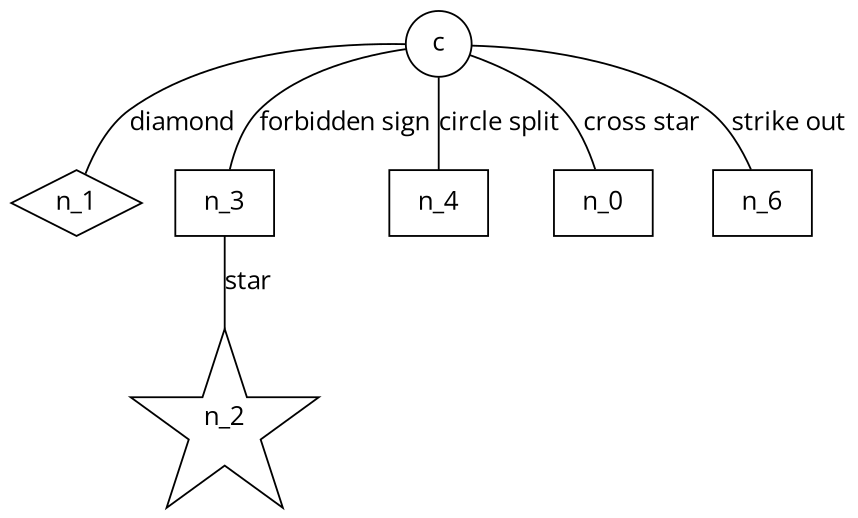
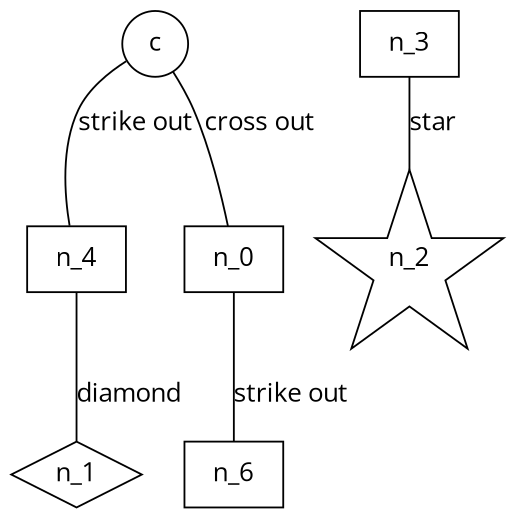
  graph {
    d2ttikzedgelabels=true
    fontname="Open Sans"
    mindist=0.5
    node [fontname="Open Sans" style="fill=green!20" texmode=math]
    edge [fontname="Open Sans" lblstyle="above,sloped"]
    c [shape=circle style="fill=red!80"]
    n_1 [shape=diamond]
    n_3 [shape="forbidden sign"]
    n_4 [shape="circle split" texlbl="$n$ \nodepart{lower} $4$"]
    n5 [label=n_0 shape="cross out"]
    n_6 [shape="strike out"]
    n_2 [shape=star]
-   c -- n_1 [label=diamond]
-   c -- n_3 [label="forbidden sign"]
-   c -- n_4 [label="circle split"]
-   c -- n5 [label="cross star"]
-   c -- n_6 [label="strike out"]
+   n_4 -- n_1 [label=diamond]
+   c -- n_4 [label="strike out"]
+   c -- n5 [label="cross out"]
+   n5 -- n_6 [label="strike out"]
    n_3 -- n_2 [label=star]
  }
